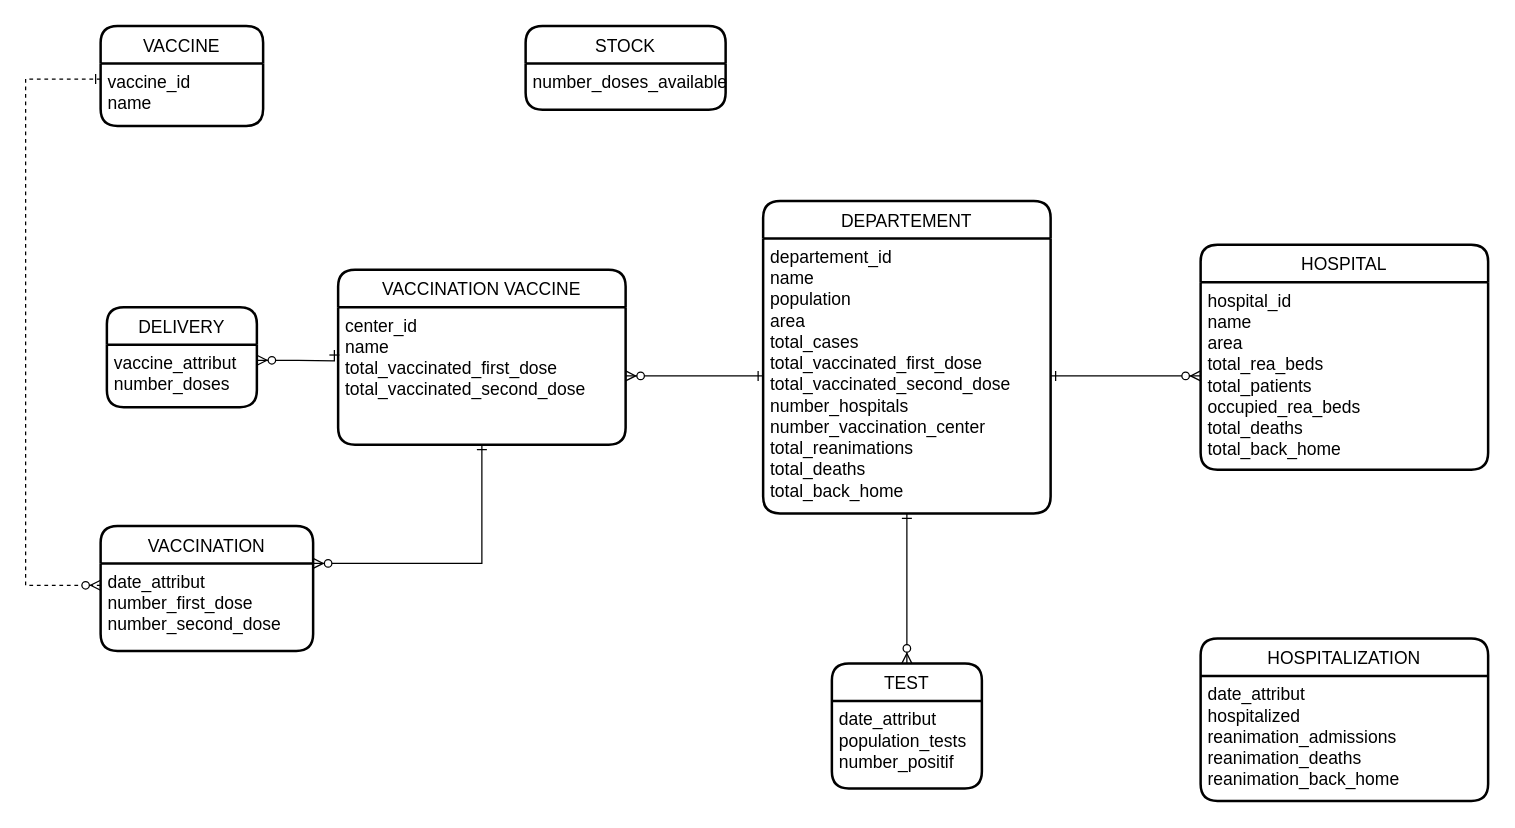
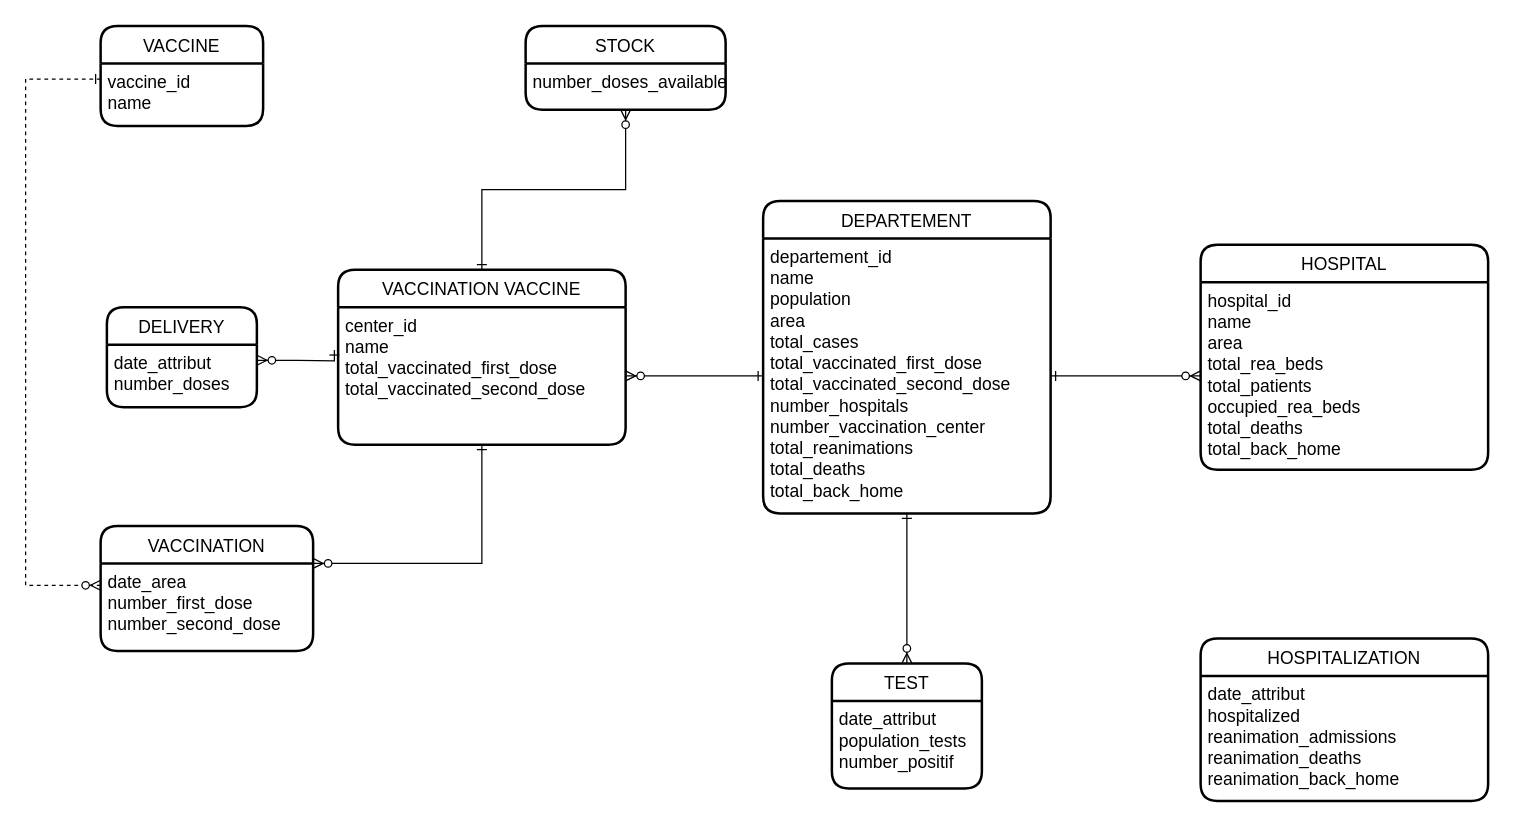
  <mxCell id="0" />
  <mxCell id="1" parent="0" />
  <mxCell id="2" value="DEPARTEMENT" style="swimlane;childLayout=stackLayout;horizontal=1;startSize=30;horizontalStack=0;rounded=1;fontSize=14;fontStyle=0;strokeWidth=2;resizeParent=0;resizeLast=1;shadow=0;dashed=0;align=center;" vertex="1" parent="1"><mxGeometry x="610" y="160" width="230" height="250" as="geometry" /></mxCell>
  <mxCell id="3" value="departement_id &#10;name                 &#10;population            &#10;area                      &#10;total_cases           &#10;total_vaccinated_first_dose&#10;total_vaccinated_second_dose&#10;number_hospitals     &#10;number_vaccination_center       &#10;total_reanimations           &#10;total_deaths           &#10;total_back_home " style="align=left;strokeColor=none;fillColor=none;spacingLeft=4;fontSize=14;verticalAlign=top;resizable=0;rotatable=0;part=1;" vertex="1" parent="2"><mxGeometry y="30" width="230" height="220" as="geometry" /></mxCell>
  <mxCell id="4" value="HOSPITAL" style="swimlane;childLayout=stackLayout;horizontal=1;startSize=30;horizontalStack=0;rounded=1;fontSize=14;fontStyle=0;strokeWidth=2;resizeParent=0;resizeLast=1;shadow=0;dashed=0;align=center;" vertex="1" parent="1"><mxGeometry x="960" y="195" width="230" height="180" as="geometry" /></mxCell>
  <mxCell id="5" value="hospital_id                 &#10;name            &#10;area                      &#10;total_rea_beds           &#10;total_patients&#10;occupied_rea_beds&#10;total_deaths     &#10;total_back_home " style="align=left;strokeColor=none;fillColor=none;spacingLeft=4;fontSize=14;verticalAlign=top;resizable=0;rotatable=0;part=1;" vertex="1" parent="4"><mxGeometry y="30" width="230" height="150" as="geometry" /></mxCell>
  <mxCell id="6" value="VACCINATION VACCINE" style="swimlane;childLayout=stackLayout;horizontal=1;startSize=30;horizontalStack=0;rounded=1;fontSize=14;fontStyle=0;strokeWidth=2;resizeParent=0;resizeLast=1;shadow=0;dashed=0;align=center;" vertex="1" parent="1"><mxGeometry x="270" y="215" width="230" height="140" as="geometry" /></mxCell>
  <mxCell id="7" value="center_id&#10;name            &#10;total_vaccinated_first_dose                      &#10;total_vaccinated_second_dose           " style="align=left;strokeColor=none;fillColor=none;spacingLeft=4;fontSize=14;verticalAlign=top;resizable=0;rotatable=0;part=1;" vertex="1" parent="6"><mxGeometry y="30" width="230" height="110" as="geometry" /></mxCell>
  <mxCell id="8" style="edgeStyle=orthogonalEdgeStyle;rounded=0;orthogonalLoop=1;jettySize=auto;html=1;exitX=0.5;exitY=0;exitDx=0;exitDy=0;entryX=0.5;entryY=1;entryDx=0;entryDy=0;fontSize=14;startArrow=ERzeroToMany;startFill=1;endArrow=ERone;endFill=0;" edge="1" parent="1" source="9" target="3"><mxGeometry relative="1" as="geometry" /></mxCell>
  <mxCell id="9" value="TEST" style="swimlane;childLayout=stackLayout;horizontal=1;startSize=30;horizontalStack=0;rounded=1;fontSize=14;fontStyle=0;strokeWidth=2;resizeParent=0;resizeLast=1;shadow=0;dashed=0;align=center;" vertex="1" parent="1"><mxGeometry x="665" y="530" width="120" height="100" as="geometry" /></mxCell>
  <mxCell id="10" value="date_attribut                 &#10;population_tests            &#10;number_positif                          " style="align=left;strokeColor=none;fillColor=none;spacingLeft=4;fontSize=14;verticalAlign=top;resizable=0;rotatable=0;part=1;" vertex="1" parent="9"><mxGeometry y="30" width="120" height="70" as="geometry" /></mxCell>
  <mxCell id="11" value="HOSPITALIZATION" style="swimlane;childLayout=stackLayout;horizontal=1;startSize=30;horizontalStack=0;rounded=1;fontSize=14;fontStyle=0;strokeWidth=2;resizeParent=0;resizeLast=1;shadow=0;dashed=0;align=center;" vertex="1" parent="1"><mxGeometry x="960" y="510" width="230" height="130" as="geometry" /></mxCell>
  <mxCell id="12" value="date_attribut                 &#10;hospitalized            &#10;reanimation_admissions                      &#10;reanimation_deaths           &#10;reanimation_back_home" style="align=left;strokeColor=none;fillColor=none;spacingLeft=4;fontSize=14;verticalAlign=top;resizable=0;rotatable=0;part=1;" vertex="1" parent="11"><mxGeometry y="30" width="230" height="100" as="geometry" /></mxCell>
  <mxCell id="13" value="VACCINE" style="swimlane;childLayout=stackLayout;horizontal=1;startSize=30;horizontalStack=0;rounded=1;fontSize=14;fontStyle=0;strokeWidth=2;resizeParent=0;resizeLast=1;shadow=0;dashed=0;align=center;" vertex="1" parent="1"><mxGeometry x="80" y="20" width="130" height="80" as="geometry" /></mxCell>
  <mxCell id="14" value="vaccine_id&#10;name                 " style="align=left;strokeColor=none;fillColor=none;spacingLeft=4;fontSize=14;verticalAlign=top;resizable=0;rotatable=0;part=1;" vertex="1" parent="13"><mxGeometry y="30" width="130" height="50" as="geometry" /></mxCell>
  <mxCell id="15" value="DELIVERY" style="swimlane;childLayout=stackLayout;horizontal=1;startSize=30;horizontalStack=0;rounded=1;fontSize=14;fontStyle=0;strokeWidth=2;resizeParent=0;resizeLast=1;shadow=0;dashed=0;align=center;" vertex="1" parent="1"><mxGeometry x="85" y="245" width="120" height="80" as="geometry" /></mxCell>
- <mxCell id="16" value="vaccine_attribut                 &#10;number_doses           " style="align=left;strokeColor=none;fillColor=none;spacingLeft=4;fontSize=14;verticalAlign=top;resizable=0;rotatable=0;part=1;" vertex="1" parent="15"><mxGeometry y="30" width="120" height="50" as="geometry" /></mxCell>
+ <mxCell id="16" value="date_attribut                 &#10;number_doses           " style="align=left;strokeColor=none;fillColor=none;spacingLeft=4;fontSize=14;verticalAlign=top;resizable=0;rotatable=0;part=1;" vertex="1" parent="15"><mxGeometry y="30" width="120" height="50" as="geometry" /></mxCell>
  <mxCell id="17" value="VACCINATION" style="swimlane;childLayout=stackLayout;horizontal=1;startSize=30;horizontalStack=0;rounded=1;fontSize=14;fontStyle=0;strokeWidth=2;resizeParent=0;resizeLast=1;shadow=0;dashed=0;align=center;" vertex="1" parent="1"><mxGeometry x="80" y="420" width="170" height="100" as="geometry" /></mxCell>
- <mxCell id="18" value="date_attribut                 &#10;number_first_dose&#10;number_second_dose" style="align=left;strokeColor=none;fillColor=none;spacingLeft=4;fontSize=14;verticalAlign=top;resizable=0;rotatable=0;part=1;" vertex="1" parent="17"><mxGeometry y="30" width="170" height="70" as="geometry" /></mxCell>
+ <mxCell id="18" value="date_area                 &#10;number_first_dose&#10;number_second_dose" style="align=left;strokeColor=none;fillColor=none;spacingLeft=4;fontSize=14;verticalAlign=top;resizable=0;rotatable=0;part=1;" vertex="1" parent="17"><mxGeometry y="30" width="170" height="70" as="geometry" /></mxCell>
  <mxCell id="19" value="STOCK" style="swimlane;childLayout=stackLayout;horizontal=1;startSize=30;horizontalStack=0;rounded=1;fontSize=14;fontStyle=0;strokeWidth=2;resizeParent=0;resizeLast=1;shadow=0;dashed=0;align=center;" vertex="1" parent="1"><mxGeometry x="420" y="20" width="160" height="67" as="geometry" /></mxCell>
  <mxCell id="20" value="number_doses_available" style="align=left;strokeColor=none;fillColor=none;spacingLeft=4;fontSize=14;verticalAlign=top;resizable=0;rotatable=0;part=1;" vertex="1" parent="19"><mxGeometry y="30" width="160" height="37" as="geometry" /></mxCell>
  <mxCell id="21" style="edgeStyle=orthogonalEdgeStyle;rounded=0;orthogonalLoop=1;jettySize=auto;html=1;exitX=1;exitY=0.25;exitDx=0;exitDy=0;entryX=-0.013;entryY=0.312;entryDx=0;entryDy=0;entryPerimeter=0;fontSize=14;startArrow=ERzeroToMany;startFill=1;endArrow=ERone;endFill=0;" edge="1" parent="1" source="16" target="7"><mxGeometry relative="1" as="geometry"><Array as="points"><mxPoint x="238" y="288" /><mxPoint x="267" y="288" /></Array></mxGeometry></mxCell>
+ <mxCell id="22" style="edgeStyle=orthogonalEdgeStyle;rounded=0;orthogonalLoop=1;jettySize=auto;html=1;exitX=0.5;exitY=1;exitDx=0;exitDy=0;fontSize=14;startArrow=ERzeroToMany;startFill=1;endArrow=ERone;endFill=0;" edge="1" parent="1" source="20" target="6"><mxGeometry relative="1" as="geometry" /></mxCell>
  <mxCell id="23" style="edgeStyle=orthogonalEdgeStyle;rounded=0;orthogonalLoop=1;jettySize=auto;html=1;exitX=1;exitY=0;exitDx=0;exitDy=0;entryX=0.5;entryY=1;entryDx=0;entryDy=0;fontSize=14;startArrow=ERzeroToMany;startFill=1;endArrow=ERone;endFill=0;" edge="1" parent="1" source="18" target="7"><mxGeometry relative="1" as="geometry"><Array as="points"><mxPoint x="385" y="450" /></Array></mxGeometry></mxCell>
  <mxCell id="24" style="edgeStyle=orthogonalEdgeStyle;rounded=0;orthogonalLoop=1;jettySize=auto;html=1;exitX=0;exitY=0.25;exitDx=0;exitDy=0;entryX=0;entryY=0.25;entryDx=0;entryDy=0;fontSize=14;startArrow=ERzeroToMany;startFill=1;endArrow=ERone;endFill=0;dashed=1;" edge="1" parent="1" source="18" target="14"><mxGeometry relative="1" as="geometry"><Array as="points"><mxPoint x="20" y="468" /><mxPoint x="20" y="63" /></Array></mxGeometry></mxCell>
  <mxCell id="25" style="edgeStyle=orthogonalEdgeStyle;rounded=0;orthogonalLoop=1;jettySize=auto;html=1;exitX=1;exitY=0.5;exitDx=0;exitDy=0;entryX=0;entryY=0.5;entryDx=0;entryDy=0;fontSize=14;startArrow=ERzeroToMany;startFill=1;endArrow=ERone;endFill=0;" edge="1" parent="1" source="7" target="3"><mxGeometry relative="1" as="geometry" /></mxCell>
  <mxCell id="26" style="edgeStyle=orthogonalEdgeStyle;rounded=0;orthogonalLoop=1;jettySize=auto;html=1;exitX=0;exitY=0.5;exitDx=0;exitDy=0;entryX=1;entryY=0.5;entryDx=0;entryDy=0;fontSize=14;startArrow=ERzeroToMany;startFill=1;endArrow=ERone;endFill=0;" edge="1" parent="1" source="5" target="3"><mxGeometry relative="1" as="geometry" /></mxCell>
